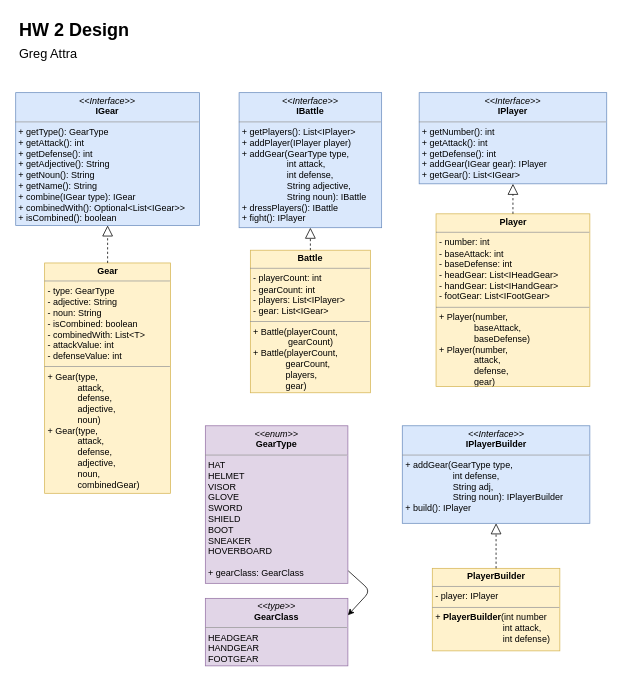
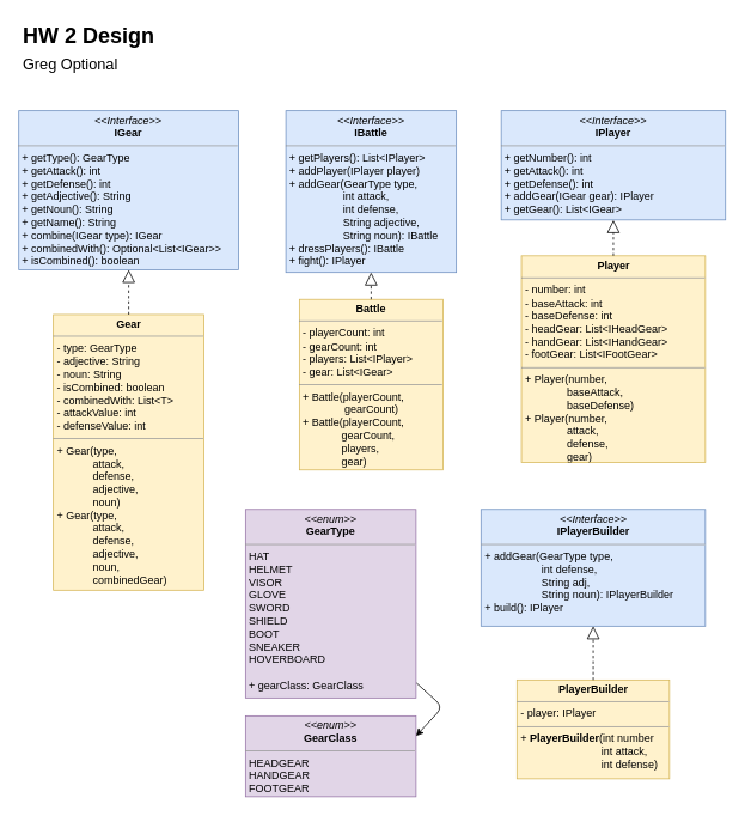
  <mxCell id="0" />
  <mxCell id="1" parent="0" />
  <mxCell id="2" value="&lt;p style=&quot;margin: 0px ; margin-top: 4px ; text-align: center&quot;&gt;&lt;i&gt;&amp;lt;&amp;lt;Interface&amp;gt;&amp;gt;&lt;/i&gt;&lt;br&gt;&lt;b&gt;IGear&lt;/b&gt;&lt;/p&gt;&lt;hr size=&quot;1&quot;&gt;&lt;p style=&quot;margin: 0px ; margin-left: 4px&quot;&gt;&lt;/p&gt;&lt;p style=&quot;margin: 0px ; margin-left: 4px&quot;&gt;+ getType(): GearType&lt;/p&gt;&lt;p style=&quot;margin: 0px ; margin-left: 4px&quot;&gt;+ getAttack(): int&lt;br&gt;+ getDefense(): int&lt;/p&gt;&lt;p style=&quot;margin: 0px ; margin-left: 4px&quot;&gt;+ getAdjective(): String&lt;/p&gt;&lt;p style=&quot;margin: 0px ; margin-left: 4px&quot;&gt;+ getNoun(): String&lt;/p&gt;&lt;p style=&quot;margin: 0px ; margin-left: 4px&quot;&gt;+ getName(): String&lt;/p&gt;&lt;p style=&quot;margin: 0px 0px 0px 4px&quot;&gt;+ combine(IGear type): IGear&lt;/p&gt;&lt;p style=&quot;margin: 0px 0px 0px 4px&quot;&gt;+ combinedWith(): Optional&amp;lt;List&amp;lt;IGear&amp;gt;&amp;gt;&lt;br&gt;&lt;/p&gt;&lt;p style=&quot;margin: 0px 0px 0px 4px&quot;&gt;+ isCombined(): boolean&lt;/p&gt;" style="verticalAlign=top;align=left;overflow=fill;fontSize=12;fontFamily=Helvetica;html=1;fillColor=#dae8fc;strokeColor=#6c8ebf;" parent="1" vertex="1"><mxGeometry x="20.26" y="123" width="245" height="177" as="geometry" /></mxCell>
  <mxCell id="3" value="&lt;p style=&quot;margin: 0px ; margin-top: 4px ; text-align: center&quot;&gt;&lt;b&gt;Gear&lt;/b&gt;&lt;/p&gt;&lt;hr size=&quot;1&quot;&gt;&lt;p style=&quot;margin: 0px 0px 0px 4px&quot;&gt;&lt;span&gt;- type: GearType&lt;/span&gt;&lt;/p&gt;&lt;p style=&quot;margin: 0px 0px 0px 4px&quot;&gt;&lt;span&gt;- adjective: String&lt;/span&gt;&lt;br&gt;&lt;/p&gt;&lt;p style=&quot;margin: 0px 0px 0px 4px&quot;&gt;- noun: String&lt;/p&gt;&lt;p style=&quot;margin: 0px 0px 0px 4px&quot;&gt;- isCombined: boolean&lt;/p&gt;&lt;p style=&quot;margin: 0px 0px 0px 4px&quot;&gt;- combinedWith: List&amp;lt;T&amp;gt;&lt;/p&gt;&lt;p style=&quot;margin: 0px 0px 0px 4px&quot;&gt;- attackValue: int&lt;/p&gt;&lt;p style=&quot;margin: 0px 0px 0px 4px&quot;&gt;- defenseValue: int&lt;/p&gt;&lt;hr size=&quot;1&quot;&gt;&lt;p style=&quot;margin: 0px ; margin-left: 4px&quot;&gt;+ Gear(type,&lt;/p&gt;&lt;p style=&quot;margin: 0px ; margin-left: 4px&quot;&gt;&lt;span&gt;&amp;nbsp; &amp;nbsp; &amp;nbsp; &amp;nbsp; &amp;nbsp; &amp;nbsp; attack,&lt;/span&gt;&lt;/p&gt;&lt;p style=&quot;margin: 0px ; margin-left: 4px&quot;&gt;&amp;nbsp; &amp;nbsp; &amp;nbsp; &amp;nbsp; &amp;nbsp; &amp;nbsp; defense,&lt;/p&gt;&lt;p style=&quot;margin: 0px ; margin-left: 4px&quot;&gt;&amp;nbsp; &amp;nbsp; &amp;nbsp; &amp;nbsp; &amp;nbsp; &amp;nbsp; adjective,&lt;/p&gt;&lt;p style=&quot;margin: 0px ; margin-left: 4px&quot;&gt;&amp;nbsp; &amp;nbsp; &amp;nbsp; &amp;nbsp; &amp;nbsp; &amp;nbsp; noun)&lt;br&gt;&lt;/p&gt;&lt;p style=&quot;margin: 0px 0px 0px 4px&quot;&gt;+ Gear(type,&lt;/p&gt;&lt;p style=&quot;margin: 0px 0px 0px 4px&quot;&gt;&lt;span&gt;&amp;nbsp; &amp;nbsp; &amp;nbsp; &amp;nbsp; &amp;nbsp; &amp;nbsp; attack,&lt;/span&gt;&lt;/p&gt;&lt;p style=&quot;margin: 0px 0px 0px 4px&quot;&gt;&amp;nbsp; &amp;nbsp; &amp;nbsp; &amp;nbsp; &amp;nbsp; &amp;nbsp; defense,&lt;/p&gt;&lt;p style=&quot;margin: 0px 0px 0px 4px&quot;&gt;&amp;nbsp; &amp;nbsp; &amp;nbsp; &amp;nbsp; &amp;nbsp; &amp;nbsp; adjective,&lt;/p&gt;&lt;p style=&quot;margin: 0px 0px 0px 4px&quot;&gt;&amp;nbsp; &amp;nbsp; &amp;nbsp; &amp;nbsp; &amp;nbsp; &amp;nbsp; noun,&lt;/p&gt;&lt;p style=&quot;margin: 0px ; margin-left: 4px&quot;&gt;&amp;nbsp; &amp;nbsp; &amp;nbsp; &amp;nbsp; &amp;nbsp; &amp;nbsp; combinedGear)&lt;/p&gt;" style="verticalAlign=top;align=left;overflow=fill;fontSize=12;fontFamily=Helvetica;html=1;fillColor=#fff2cc;strokeColor=#d6b656;" parent="1" vertex="1"><mxGeometry x="58.82" y="350" width="167.87" height="307" as="geometry" /></mxCell>
  <mxCell id="4" value="" style="endArrow=block;dashed=1;endFill=0;endSize=12;html=1;entryX=0.5;entryY=1;entryDx=0;entryDy=0;exitX=0.5;exitY=0;exitDx=0;exitDy=0;" parent="1" source="3" target="2" edge="1"><mxGeometry width="160" relative="1" as="geometry"><mxPoint x="107.75" y="300" as="sourcePoint" /><mxPoint x="267.75" y="300" as="targetPoint" /></mxGeometry></mxCell>
  <mxCell id="5" value="&lt;p style=&quot;margin: 0px ; margin-top: 4px ; text-align: center&quot;&gt;&lt;i&gt;&amp;lt;&amp;lt;Interface&amp;gt;&amp;gt;&lt;/i&gt;&lt;br&gt;&lt;b&gt;IBattle&lt;/b&gt;&lt;/p&gt;&lt;hr size=&quot;1&quot;&gt;&lt;p style=&quot;margin: 0px ; margin-left: 4px&quot;&gt;+ getPlayers(): List&amp;lt;IPlayer&amp;gt;&lt;/p&gt;&lt;p style=&quot;margin: 0px ; margin-left: 4px&quot;&gt;+ addPlayer(IPlayer player)&lt;/p&gt;&lt;p style=&quot;margin: 0px ; margin-left: 4px&quot;&gt;+ addGear(GearType type,&lt;/p&gt;&lt;p style=&quot;margin: 0px ; margin-left: 4px&quot;&gt;&amp;nbsp; &amp;nbsp; &amp;nbsp; &amp;nbsp; &amp;nbsp; &amp;nbsp; &amp;nbsp; &amp;nbsp; &amp;nbsp; int attack,&lt;/p&gt;&lt;p style=&quot;margin: 0px ; margin-left: 4px&quot;&gt;&amp;nbsp; &amp;nbsp; &amp;nbsp; &amp;nbsp; &amp;nbsp; &amp;nbsp; &amp;nbsp; &amp;nbsp; &amp;nbsp; int defense,&lt;/p&gt;&lt;p style=&quot;margin: 0px ; margin-left: 4px&quot;&gt;&amp;nbsp; &amp;nbsp; &amp;nbsp; &amp;nbsp; &amp;nbsp; &amp;nbsp; &amp;nbsp; &amp;nbsp; &amp;nbsp; String adjective,&lt;/p&gt;&lt;p style=&quot;margin: 0px ; margin-left: 4px&quot;&gt;&amp;nbsp; &amp;nbsp; &amp;nbsp; &amp;nbsp; &amp;nbsp; &amp;nbsp; &amp;nbsp; &amp;nbsp; &amp;nbsp; String noun): IBattle&lt;/p&gt;&lt;p style=&quot;margin: 0px ; margin-left: 4px&quot;&gt;+ dressPlayers(): IBattle&lt;/p&gt;&lt;p style=&quot;margin: 0px ; margin-left: 4px&quot;&gt;+ fight(): IPlayer&lt;/p&gt;" style="verticalAlign=top;align=left;overflow=fill;fontSize=12;fontFamily=Helvetica;html=1;fillColor=#dae8fc;strokeColor=#6c8ebf;" parent="1" vertex="1"><mxGeometry x="318" y="123" width="190" height="180" as="geometry" /></mxCell>
  <mxCell id="6" value="&lt;p style=&quot;margin: 0px ; margin-top: 4px ; text-align: center&quot;&gt;&lt;b&gt;Battle&lt;/b&gt;&lt;/p&gt;&lt;hr size=&quot;1&quot;&gt;&lt;p style=&quot;margin: 0px ; margin-left: 4px&quot;&gt;- playerCount: int&lt;/p&gt;&lt;p style=&quot;margin: 0px ; margin-left: 4px&quot;&gt;- gearCount: int&lt;/p&gt;&lt;p style=&quot;margin: 0px ; margin-left: 4px&quot;&gt;- players: List&amp;lt;IPlayer&amp;gt;&lt;/p&gt;&lt;p style=&quot;margin: 0px ; margin-left: 4px&quot;&gt;- gear: List&amp;lt;IGear&amp;gt;&lt;/p&gt;&lt;hr size=&quot;1&quot;&gt;&lt;p style=&quot;margin: 0px ; margin-left: 4px&quot;&gt;+ Battle(playerCount,&lt;/p&gt;&lt;p style=&quot;margin: 0px ; margin-left: 4px&quot;&gt;&amp;nbsp; &amp;nbsp; &amp;nbsp; &amp;nbsp; &amp;nbsp; &amp;nbsp; &amp;nbsp; gearCount)&lt;/p&gt;&lt;p style=&quot;margin: 0px ; margin-left: 4px&quot;&gt;+ Battle(playerCount,&lt;/p&gt;&lt;p style=&quot;margin: 0px ; margin-left: 4px&quot;&gt;&amp;nbsp; &amp;nbsp; &amp;nbsp; &amp;nbsp; &amp;nbsp; &amp;nbsp; &amp;nbsp;gearCount,&lt;/p&gt;&lt;p style=&quot;margin: 0px ; margin-left: 4px&quot;&gt;&amp;nbsp; &amp;nbsp; &amp;nbsp; &amp;nbsp; &amp;nbsp; &amp;nbsp; &amp;nbsp;players,&lt;/p&gt;&lt;p style=&quot;margin: 0px ; margin-left: 4px&quot;&gt;&amp;nbsp; &amp;nbsp; &amp;nbsp; &amp;nbsp; &amp;nbsp; &amp;nbsp; &amp;nbsp;gear)&lt;/p&gt;" style="verticalAlign=top;align=left;overflow=fill;fontSize=12;fontFamily=Helvetica;html=1;fillColor=#fff2cc;strokeColor=#d6b656;" parent="1" vertex="1"><mxGeometry x="333" y="333" width="160" height="190" as="geometry" /></mxCell>
  <mxCell id="7" value="" style="endArrow=block;dashed=1;endFill=0;endSize=12;html=1;entryX=0.5;entryY=1;entryDx=0;entryDy=0;exitX=0.5;exitY=0;exitDx=0;exitDy=0;" parent="1" source="6" target="5" edge="1"><mxGeometry width="160" relative="1" as="geometry"><mxPoint x="-115.25" y="258" as="sourcePoint" /><mxPoint x="44.75" y="258" as="targetPoint" /></mxGeometry></mxCell>
- <mxCell id="8" value="&lt;h1&gt;HW 2 Design&lt;br&gt;&lt;span style=&quot;font-weight: normal&quot;&gt;&lt;font style=&quot;font-size: 17px&quot;&gt;Greg Attra&lt;/font&gt;&lt;/span&gt;&lt;/h1&gt;" style="text;html=1;strokeColor=none;fillColor=none;spacing=5;spacingTop=-20;whiteSpace=wrap;overflow=hidden;rounded=0;" parent="1" vertex="1"><mxGeometry x="20.25" y="20" width="190" height="120" as="geometry" /></mxCell>
+ <mxCell id="8" value="&lt;h1&gt;HW 2 Design&lt;br&gt;&lt;span style=&quot;font-weight: normal&quot;&gt;&lt;font style=&quot;font-size: 17px&quot;&gt;Greg Optional&lt;/font&gt;&lt;/span&gt;&lt;/h1&gt;" style="text;html=1;strokeColor=none;fillColor=none;spacing=5;spacingTop=-20;whiteSpace=wrap;overflow=hidden;rounded=0;" parent="1" vertex="1"><mxGeometry x="20.25" y="20" width="190" height="120" as="geometry" /></mxCell>
  <mxCell id="9" value="&lt;p style=&quot;margin: 0px ; margin-top: 4px ; text-align: center&quot;&gt;&lt;i&gt;&amp;lt;&amp;lt;enum&amp;gt;&amp;gt;&lt;/i&gt;&lt;br&gt;&lt;b&gt;GearType&lt;/b&gt;&lt;/p&gt;&lt;hr size=&quot;1&quot;&gt;&lt;p style=&quot;margin: 0px ; margin-left: 4px&quot;&gt;HAT&lt;/p&gt;&lt;p style=&quot;margin: 0px ; margin-left: 4px&quot;&gt;HELMET&lt;/p&gt;&lt;p style=&quot;margin: 0px ; margin-left: 4px&quot;&gt;VISOR&lt;/p&gt;&lt;p style=&quot;margin: 0px ; margin-left: 4px&quot;&gt;GLOVE&lt;/p&gt;&lt;p style=&quot;margin: 0px ; margin-left: 4px&quot;&gt;SWORD&lt;/p&gt;&lt;p style=&quot;margin: 0px ; margin-left: 4px&quot;&gt;SHIELD&lt;/p&gt;&lt;p style=&quot;margin: 0px ; margin-left: 4px&quot;&gt;BOOT&lt;/p&gt;&lt;p style=&quot;margin: 0px ; margin-left: 4px&quot;&gt;SNEAKER&lt;/p&gt;&lt;p style=&quot;margin: 0px ; margin-left: 4px&quot;&gt;HOVERBOARD&lt;/p&gt;&lt;p style=&quot;margin: 0px ; margin-left: 4px&quot;&gt;&lt;br&gt;&lt;/p&gt;&lt;p style=&quot;margin: 0px ; margin-left: 4px&quot;&gt;+ gearClass: GearClass&lt;/p&gt;" style="verticalAlign=top;align=left;overflow=fill;fontSize=12;fontFamily=Helvetica;html=1;fillColor=#e1d5e7;strokeColor=#9673a6;" parent="1" vertex="1"><mxGeometry x="273" y="567" width="190" height="210" as="geometry" /></mxCell>
- <mxCell id="10" value="&lt;p style=&quot;margin: 0px ; margin-top: 4px ; text-align: center&quot;&gt;&lt;i&gt;&amp;lt;&amp;lt;type&amp;gt;&amp;gt;&lt;/i&gt;&lt;br&gt;&lt;b&gt;GearClass&lt;/b&gt;&lt;/p&gt;&lt;hr size=&quot;1&quot;&gt;&lt;p style=&quot;margin: 0px ; margin-left: 4px&quot;&gt;HEADGEAR&lt;/p&gt;&lt;p style=&quot;margin: 0px ; margin-left: 4px&quot;&gt;HANDGEAR&lt;/p&gt;&lt;p style=&quot;margin: 0px ; margin-left: 4px&quot;&gt;FOOTGEAR&lt;/p&gt;" style="verticalAlign=top;align=left;overflow=fill;fontSize=12;fontFamily=Helvetica;html=1;fillColor=#e1d5e7;strokeColor=#9673a6;" parent="1" vertex="1"><mxGeometry x="273" y="797" width="190" height="90" as="geometry" /></mxCell>
+ <mxCell id="10" value="&lt;p style=&quot;margin: 0px ; margin-top: 4px ; text-align: center&quot;&gt;&lt;i&gt;&amp;lt;&amp;lt;enum&amp;gt;&amp;gt;&lt;/i&gt;&lt;br&gt;&lt;b&gt;GearClass&lt;/b&gt;&lt;/p&gt;&lt;hr size=&quot;1&quot;&gt;&lt;p style=&quot;margin: 0px ; margin-left: 4px&quot;&gt;HEADGEAR&lt;/p&gt;&lt;p style=&quot;margin: 0px ; margin-left: 4px&quot;&gt;HANDGEAR&lt;/p&gt;&lt;p style=&quot;margin: 0px ; margin-left: 4px&quot;&gt;FOOTGEAR&lt;/p&gt;" style="verticalAlign=top;align=left;overflow=fill;fontSize=12;fontFamily=Helvetica;html=1;fillColor=#e1d5e7;strokeColor=#9673a6;" parent="1" vertex="1"><mxGeometry x="273" y="797" width="190" height="90" as="geometry" /></mxCell>
  <mxCell id="11" value="" style="endArrow=classic;html=1;exitX=1.003;exitY=0.921;exitDx=0;exitDy=0;exitPerimeter=0;entryX=1;entryY=0.25;entryDx=0;entryDy=0;" parent="1" source="9" target="10" edge="1"><mxGeometry width="50" height="50" relative="1" as="geometry"><mxPoint x="503.24" y="847" as="sourcePoint" /><mxPoint x="513.24" y="747" as="targetPoint" /><Array as="points"><mxPoint x="493" y="787" /></Array></mxGeometry></mxCell>
  <mxCell id="12" value="&lt;p style=&quot;margin: 0px ; margin-top: 4px ; text-align: center&quot;&gt;&lt;i&gt;&amp;lt;&amp;lt;Interface&amp;gt;&amp;gt;&lt;/i&gt;&lt;br&gt;&lt;b&gt;IPlayer&lt;/b&gt;&lt;/p&gt;&lt;hr size=&quot;1&quot;&gt;&lt;p style=&quot;margin: 0px ; margin-left: 4px&quot;&gt;+ getNumber(): int&lt;/p&gt;&lt;p style=&quot;margin: 0px ; margin-left: 4px&quot;&gt;+ getAttack(): int&lt;/p&gt;&lt;p style=&quot;margin: 0px ; margin-left: 4px&quot;&gt;+ getDefense(): int&lt;/p&gt;&lt;p style=&quot;margin: 0px ; margin-left: 4px&quot;&gt;+ addGear(IGear gear): IPlayer&lt;/p&gt;&lt;p style=&quot;margin: 0px ; margin-left: 4px&quot;&gt;+ getGear(): List&amp;lt;IGear&amp;gt;&lt;/p&gt;" style="verticalAlign=top;align=left;overflow=fill;fontSize=12;fontFamily=Helvetica;html=1;fillColor=#dae8fc;strokeColor=#6c8ebf;" parent="1" vertex="1"><mxGeometry x="558" y="123" width="250" height="121.5" as="geometry" /></mxCell>
  <mxCell id="13" value="&lt;p style=&quot;margin: 0px ; margin-top: 4px ; text-align: center&quot;&gt;&lt;b&gt;Player&lt;/b&gt;&lt;/p&gt;&lt;hr size=&quot;1&quot;&gt;&lt;p style=&quot;margin: 0px ; margin-left: 4px&quot;&gt;- number: int&lt;/p&gt;&lt;p style=&quot;margin: 0px ; margin-left: 4px&quot;&gt;- baseAttack: int&lt;/p&gt;&lt;p style=&quot;margin: 0px ; margin-left: 4px&quot;&gt;- baseDefense: int&lt;/p&gt;&lt;p style=&quot;margin: 0px ; margin-left: 4px&quot;&gt;- headGear: List&amp;lt;IHeadGear&amp;gt;&lt;br&gt;- handGear: List&amp;lt;IHandGear&amp;gt;&lt;/p&gt;&lt;p style=&quot;margin: 0px ; margin-left: 4px&quot;&gt;- footGear: List&amp;lt;IFootGear&amp;gt;&lt;/p&gt;&lt;hr size=&quot;1&quot;&gt;&lt;p style=&quot;margin: 0px ; margin-left: 4px&quot;&gt;+ Player(number,&lt;/p&gt;&lt;p style=&quot;margin: 0px ; margin-left: 4px&quot;&gt;&amp;nbsp; &amp;nbsp; &amp;nbsp; &amp;nbsp; &amp;nbsp; &amp;nbsp; &amp;nbsp; baseAttack,&lt;/p&gt;&lt;p style=&quot;margin: 0px ; margin-left: 4px&quot;&gt;&amp;nbsp; &amp;nbsp; &amp;nbsp; &amp;nbsp; &amp;nbsp; &amp;nbsp; &amp;nbsp; baseDefense)&lt;/p&gt;&lt;p style=&quot;margin: 0px ; margin-left: 4px&quot;&gt;+ Player(number,&lt;/p&gt;&lt;p style=&quot;margin: 0px ; margin-left: 4px&quot;&gt;&amp;nbsp; &amp;nbsp; &amp;nbsp; &amp;nbsp; &amp;nbsp; &amp;nbsp; &amp;nbsp; attack,&lt;/p&gt;&lt;p style=&quot;margin: 0px ; margin-left: 4px&quot;&gt;&amp;nbsp; &amp;nbsp; &amp;nbsp; &amp;nbsp; &amp;nbsp; &amp;nbsp; &amp;nbsp; defense,&lt;/p&gt;&lt;p style=&quot;margin: 0px ; margin-left: 4px&quot;&gt;&amp;nbsp; &amp;nbsp; &amp;nbsp; &amp;nbsp; &amp;nbsp; &amp;nbsp; &amp;nbsp; gear&lt;span&gt;)&lt;/span&gt;&lt;/p&gt;" style="verticalAlign=top;align=left;overflow=fill;fontSize=12;fontFamily=Helvetica;html=1;fillColor=#fff2cc;strokeColor=#d6b656;" parent="1" vertex="1"><mxGeometry x="580.5" y="284.5" width="205" height="230" as="geometry" /></mxCell>
  <mxCell id="14" value="" style="endArrow=block;dashed=1;endFill=0;endSize=12;html=1;exitX=0.5;exitY=0;exitDx=0;exitDy=0;entryX=0.5;entryY=1;entryDx=0;entryDy=0;" parent="1" source="13" target="12" edge="1"><mxGeometry width="160" relative="1" as="geometry"><mxPoint x="921.5" y="-262" as="sourcePoint" /><mxPoint x="1081.5" y="-262" as="targetPoint" /></mxGeometry></mxCell>
  <mxCell id="15" value="&lt;p style=&quot;margin: 0px ; margin-top: 4px ; text-align: center&quot;&gt;&lt;i&gt;&amp;lt;&amp;lt;Interface&amp;gt;&amp;gt;&lt;/i&gt;&lt;br&gt;&lt;b&gt;IPlayerBuilder&lt;/b&gt;&lt;/p&gt;&lt;hr size=&quot;1&quot;&gt;&lt;p style=&quot;margin: 0px ; margin-left: 4px&quot;&gt;+ addGear(GearType type,&lt;/p&gt;&lt;p style=&quot;margin: 0px ; margin-left: 4px&quot;&gt;&amp;nbsp; &amp;nbsp; &amp;nbsp; &amp;nbsp; &amp;nbsp; &amp;nbsp; &amp;nbsp; &amp;nbsp; &amp;nbsp; &amp;nbsp;int defense,&lt;/p&gt;&lt;p style=&quot;margin: 0px ; margin-left: 4px&quot;&gt;&amp;nbsp; &amp;nbsp; &amp;nbsp; &amp;nbsp; &amp;nbsp; &amp;nbsp; &amp;nbsp; &amp;nbsp; &amp;nbsp; &amp;nbsp;String adj,&lt;/p&gt;&lt;p style=&quot;margin: 0px ; margin-left: 4px&quot;&gt;&amp;nbsp; &amp;nbsp; &amp;nbsp; &amp;nbsp; &amp;nbsp; &amp;nbsp; &amp;nbsp; &amp;nbsp; &amp;nbsp; &amp;nbsp;String noun): IPlayerBuilder&lt;/p&gt;&lt;p style=&quot;margin: 0px ; margin-left: 4px&quot;&gt;+ build(): IPlayer&lt;/p&gt;" style="verticalAlign=top;align=left;overflow=fill;fontSize=12;fontFamily=Helvetica;html=1;fillColor=#dae8fc;strokeColor=#6c8ebf;" parent="1" vertex="1"><mxGeometry x="535.5" y="567" width="250" height="130" as="geometry" /></mxCell>
  <mxCell id="16" value="&lt;p style=&quot;margin: 0px ; margin-top: 4px ; text-align: center&quot;&gt;&lt;b&gt;PlayerBuilder&lt;/b&gt;&lt;/p&gt;&lt;hr size=&quot;1&quot;&gt;&lt;p style=&quot;margin: 0px ; margin-left: 4px&quot;&gt;- player: IPlayer&lt;/p&gt;&lt;hr size=&quot;1&quot;&gt;&lt;p style=&quot;margin: 0px ; margin-left: 4px&quot;&gt;+&amp;nbsp;&lt;b style=&quot;text-align: center&quot;&gt;PlayerBuilder&lt;/b&gt;(int number&lt;/p&gt;&lt;p style=&quot;margin: 0px ; margin-left: 4px&quot;&gt;&amp;nbsp; &amp;nbsp; &amp;nbsp; &amp;nbsp; &amp;nbsp; &amp;nbsp; &amp;nbsp; &amp;nbsp; &amp;nbsp; &amp;nbsp; &amp;nbsp; &amp;nbsp; &amp;nbsp; &amp;nbsp;int attack,&lt;/p&gt;&lt;p style=&quot;margin: 0px ; margin-left: 4px&quot;&gt;&amp;nbsp; &amp;nbsp; &amp;nbsp; &amp;nbsp; &amp;nbsp; &amp;nbsp; &amp;nbsp; &amp;nbsp; &amp;nbsp; &amp;nbsp; &amp;nbsp; &amp;nbsp; &amp;nbsp; &amp;nbsp;int defense)&lt;/p&gt;" style="verticalAlign=top;align=left;overflow=fill;fontSize=12;fontFamily=Helvetica;html=1;fillColor=#fff2cc;strokeColor=#d6b656;" parent="1" vertex="1"><mxGeometry x="575.5" y="757" width="170" height="110" as="geometry" /></mxCell>
  <mxCell id="17" value="" style="endArrow=block;dashed=1;endFill=0;endSize=12;html=1;entryX=0.5;entryY=1;entryDx=0;entryDy=0;exitX=0.5;exitY=0;exitDx=0;exitDy=0;" parent="1" source="16" target="15" edge="1"><mxGeometry width="160" relative="1" as="geometry"><mxPoint x="766.25" y="865" as="sourcePoint" /><mxPoint x="766.25" y="815" as="targetPoint" /></mxGeometry></mxCell>
